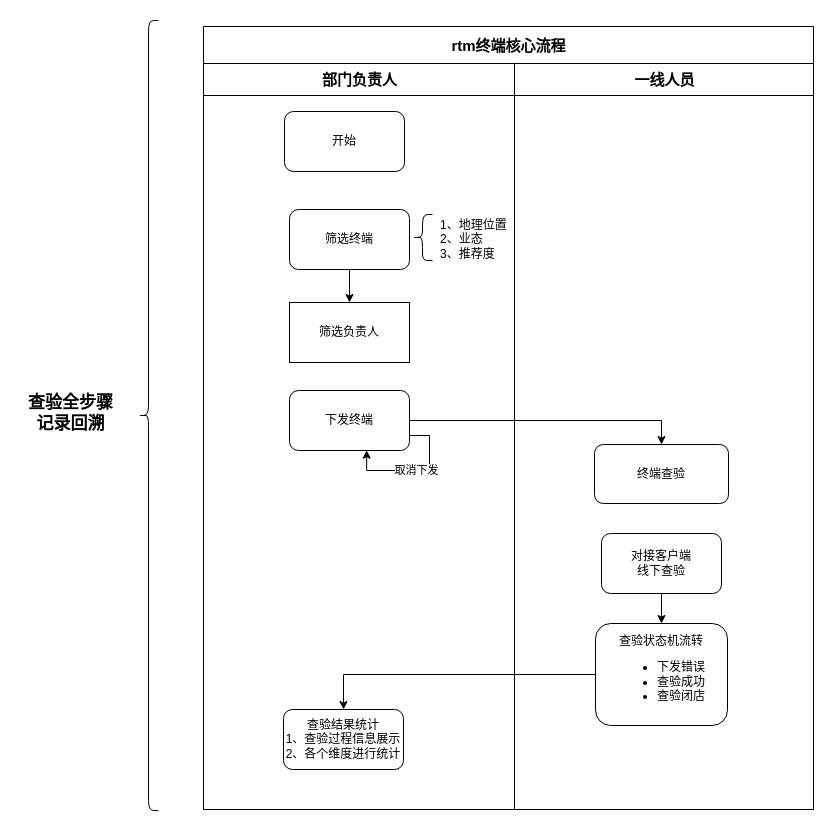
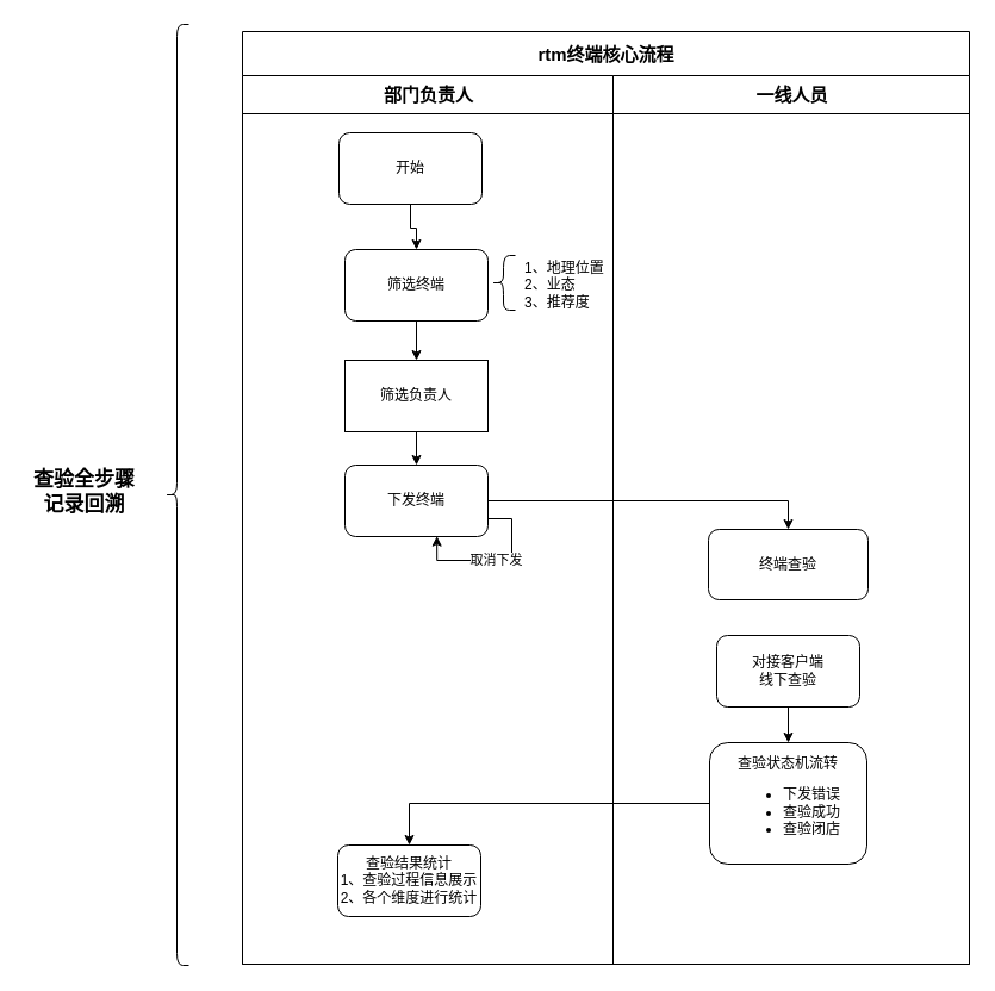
  <mxCell id="0" />
  <mxCell id="1" parent="0" />
  <mxCell id="2" value="&lt;font style=&quot;font-size: 15px;&quot;&gt;rtm终端核心流程&lt;/font&gt;" style="swimlane;childLayout=stackLayout;resizeParent=1;resizeParentMax=0;startSize=37;html=1;" parent="1" vertex="1"><mxGeometry x="203" y="26" width="610" height="783" as="geometry" /></mxCell>
  <mxCell id="3" style="edgeStyle=orthogonalEdgeStyle;rounded=0;orthogonalLoop=1;jettySize=auto;html=1;entryX=0.5;entryY=0;entryDx=0;entryDy=0;" parent="2" source="12" target="18" edge="1"><mxGeometry relative="1" as="geometry" /></mxCell>
  <mxCell id="4" value="&lt;font style=&quot;font-size: 15px;&quot;&gt;部门负责人&lt;/font&gt;" style="swimlane;startSize=32;html=1;" parent="2" vertex="1"><mxGeometry y="37" width="311" height="746" as="geometry" /></mxCell>
+ <mxCell id="5" value="" style="edgeStyle=orthogonalEdgeStyle;rounded=0;orthogonalLoop=1;jettySize=auto;html=1;" parent="4" source="6" target="9" edge="1"><mxGeometry relative="1" as="geometry" /></mxCell>
  <mxCell id="6" value="开始" style="rounded=1;whiteSpace=wrap;html=1;points=[[0,0,0,0,0],[0,0.25,0,0,0],[0,0.5,0,0,0],[0,0.75,0,0,0],[0,1,0,0,0],[0.25,0,0,0,0],[0.25,1,0,0,0],[0.5,0,0,0,0],[0.5,1,0,0,0],[0.75,0,0,0,0],[0.75,1,0,0,0],[1,0,0,0,0],[1,0.25,0,0,0],[1,0.5,0,0,0],[1,0.75,0,0,0],[1,1,0,0,0]];" parent="4" vertex="1"><mxGeometry x="81" y="48" width="120" height="60" as="geometry" /></mxCell>
  <mxCell id="7" value="查验结果统计&lt;div&gt;1、查验过程信息展示&lt;/div&gt;&lt;div&gt;2、各个维度进行统计&lt;/div&gt;" style="rounded=1;whiteSpace=wrap;html=1;" parent="4" vertex="1"><mxGeometry x="80" y="646" width="120" height="60" as="geometry" /></mxCell>
  <mxCell id="8" value="" style="edgeStyle=orthogonalEdgeStyle;rounded=0;orthogonalLoop=1;jettySize=auto;html=1;" parent="4" source="9" target="11" edge="1"><mxGeometry relative="1" as="geometry" /></mxCell>
  <mxCell id="9" value="筛选终端" style="whiteSpace=wrap;html=1;rounded=1;" parent="4" vertex="1"><mxGeometry x="86.0" y="146" width="120" height="60" as="geometry" /></mxCell>
+ <mxCell id="10" value="" style="edgeStyle=orthogonalEdgeStyle;rounded=0;orthogonalLoop=1;jettySize=auto;html=1;" parent="4" source="11" target="12" edge="1"><mxGeometry relative="1" as="geometry" /></mxCell>
  <mxCell id="11" value="筛选负责人" style="whiteSpace=wrap;html=1;rounded=0;" parent="4" vertex="1"><mxGeometry x="86.0" y="239" width="120" height="60" as="geometry" /></mxCell>
  <mxCell id="12" value="下发终端" style="whiteSpace=wrap;html=1;rounded=1;" parent="4" vertex="1"><mxGeometry x="86.0" y="327" width="120" height="60" as="geometry" /></mxCell>
  <mxCell id="13" style="edgeStyle=orthogonalEdgeStyle;rounded=0;orthogonalLoop=1;jettySize=auto;html=1;exitX=1;exitY=0.75;exitDx=0;exitDy=0;entryX=0.643;entryY=0.995;entryDx=0;entryDy=0;entryPerimeter=0;" edge="1" parent="4" source="12" target="12"><mxGeometry relative="1" as="geometry" /></mxCell>
  <mxCell id="14" value="取消下发" style="edgeLabel;html=1;align=center;verticalAlign=middle;resizable=0;points=[];" vertex="1" connectable="0" parent="13"><mxGeometry x="-0.005" y="-1" relative="1" as="geometry"><mxPoint as="offset" /></mxGeometry></mxCell>
  <mxCell id="15" value="" style="shape=curlyBracket;whiteSpace=wrap;html=1;rounded=1;labelPosition=left;verticalLabelPosition=middle;align=right;verticalAlign=middle;" vertex="1" parent="4"><mxGeometry x="209" y="151" width="20" height="46" as="geometry" /></mxCell>
  <mxCell id="16" value="1、地理位置&lt;div&gt;2、业态&lt;/div&gt;&lt;div&gt;3、推荐度&lt;/div&gt;" style="text;html=1;align=left;verticalAlign=middle;whiteSpace=wrap;rounded=0;" vertex="1" parent="4"><mxGeometry x="235" y="161" width="85" height="30" as="geometry" /></mxCell>
  <mxCell id="17" value="&lt;font style=&quot;font-size: 15px;&quot;&gt;一线人员&lt;/font&gt;" style="swimlane;startSize=32;html=1;" parent="2" vertex="1"><mxGeometry x="311" y="37" width="299" height="746" as="geometry"><mxRectangle x="120" y="20" width="32" height="460" as="alternateBounds" /></mxGeometry></mxCell>
  <mxCell id="18" value="终端查验" style="rounded=1;whiteSpace=wrap;html=1;" parent="17" vertex="1"><mxGeometry x="80" y="381" width="134" height="59" as="geometry" /></mxCell>
  <mxCell id="19" value="" style="edgeStyle=orthogonalEdgeStyle;rounded=0;orthogonalLoop=1;jettySize=auto;html=1;" parent="17" source="20" target="21" edge="1"><mxGeometry relative="1" as="geometry" /></mxCell>
  <mxCell id="20" value="对接客户端&lt;div&gt;线下查验&lt;/div&gt;" style="whiteSpace=wrap;html=1;rounded=1;" parent="17" vertex="1"><mxGeometry x="87" y="470" width="120" height="60" as="geometry" /></mxCell>
  <mxCell id="21" value="查验状态机流转&lt;div&gt;&lt;ul&gt;&lt;li&gt;下发错误&lt;/li&gt;&lt;li&gt;查验成功&lt;/li&gt;&lt;li&gt;查验闭店&lt;/li&gt;&lt;/ul&gt;&lt;/div&gt;" style="whiteSpace=wrap;html=1;rounded=1;" parent="17" vertex="1"><mxGeometry x="81" y="560" width="132" height="102" as="geometry" /></mxCell>
  <mxCell id="22" style="edgeStyle=orthogonalEdgeStyle;rounded=0;orthogonalLoop=1;jettySize=auto;html=1;exitX=0;exitY=0.5;exitDx=0;exitDy=0;entryX=0.5;entryY=0;entryDx=0;entryDy=0;" parent="2" source="21" target="7" edge="1"><mxGeometry relative="1" as="geometry" /></mxCell>
  <mxCell id="23" value="" style="shape=curlyBracket;whiteSpace=wrap;html=1;rounded=1;labelPosition=left;verticalLabelPosition=middle;align=right;verticalAlign=middle;" parent="1" vertex="1"><mxGeometry x="138" y="20" width="20" height="790" as="geometry" /></mxCell>
  <mxCell id="24" value="&lt;b&gt;&lt;font style=&quot;font-size: 17px;&quot;&gt;查验全步骤记录回溯&lt;/font&gt;&lt;/b&gt;" style="text;html=1;align=center;verticalAlign=middle;whiteSpace=wrap;rounded=0;" parent="1" vertex="1"><mxGeometry x="20" y="385" width="101" height="56" as="geometry" /></mxCell>
